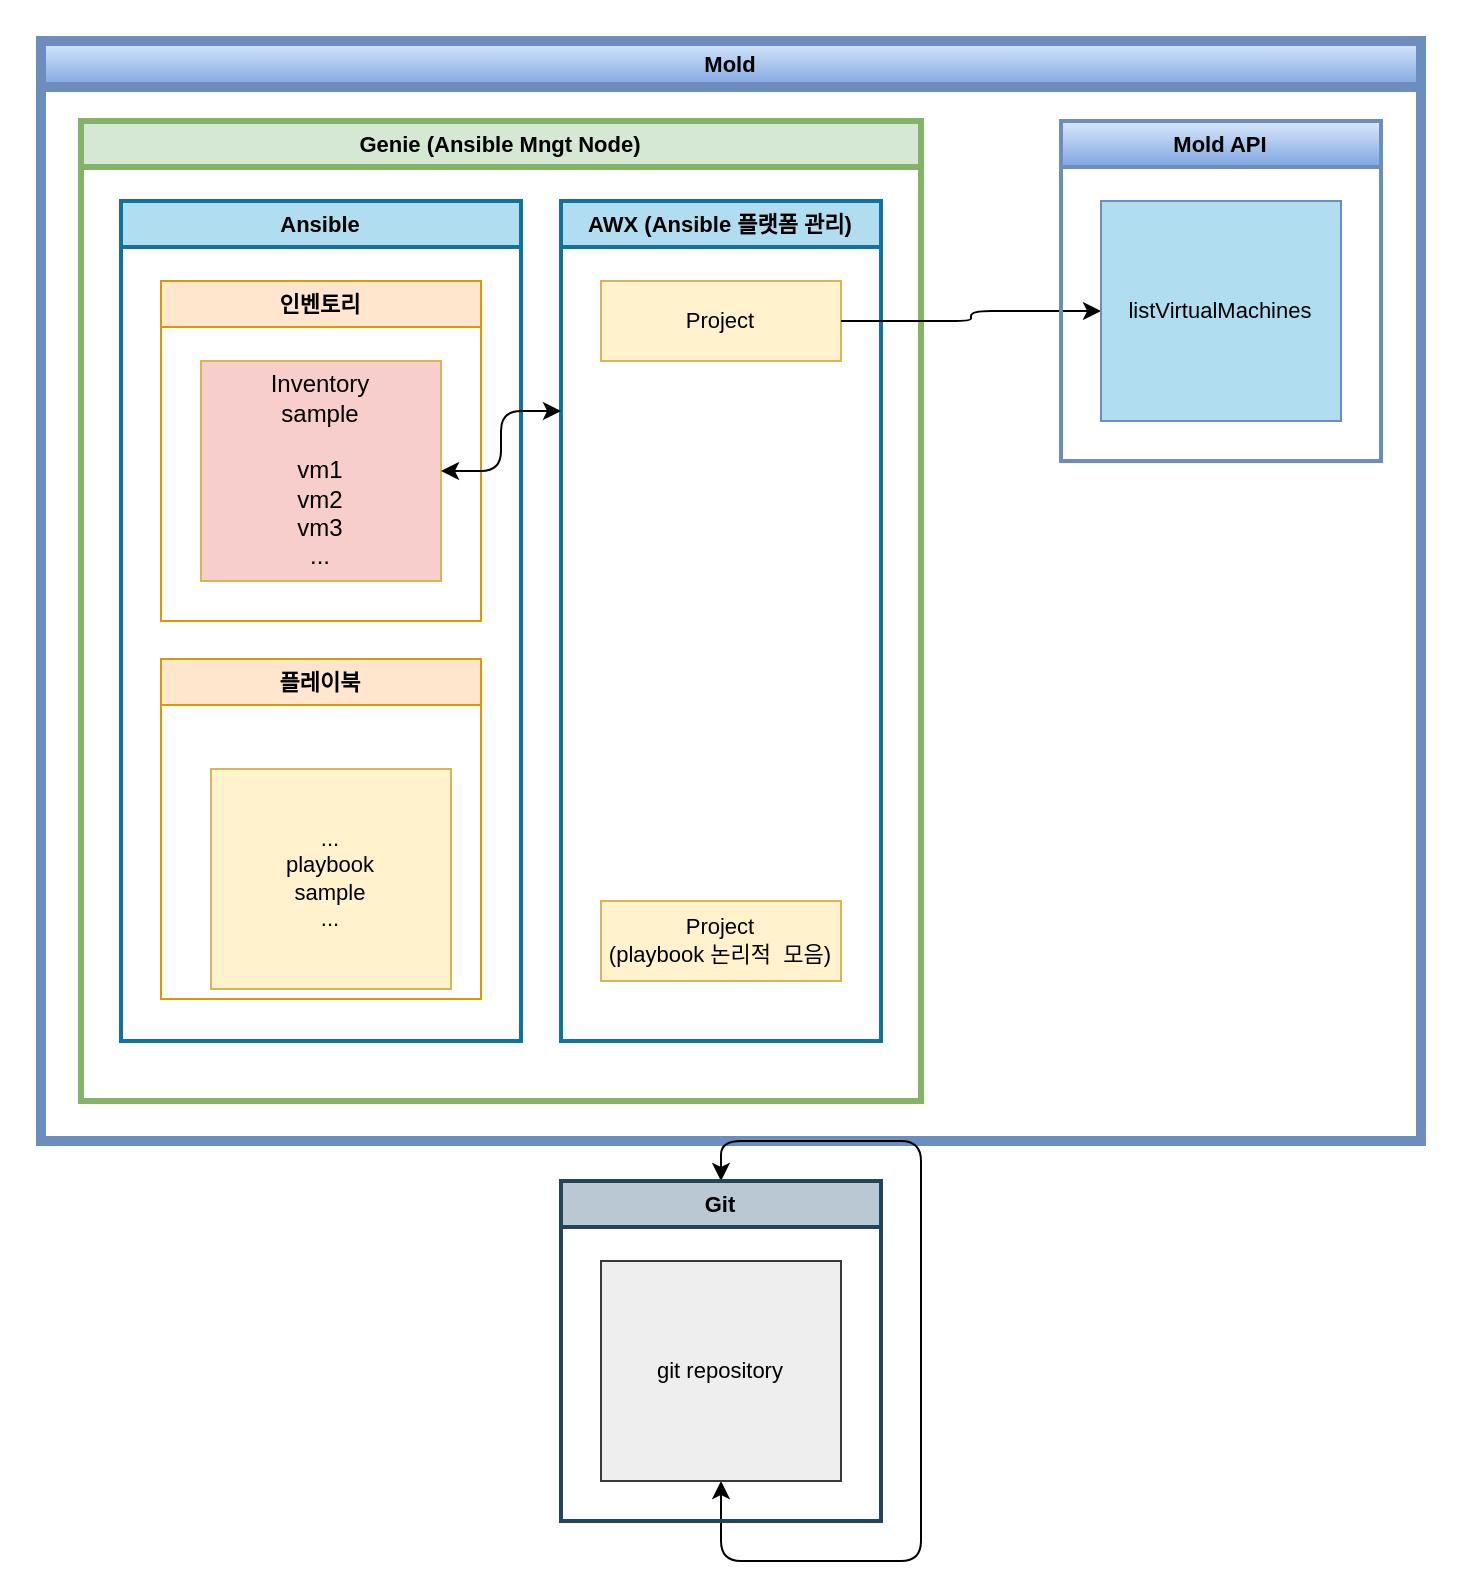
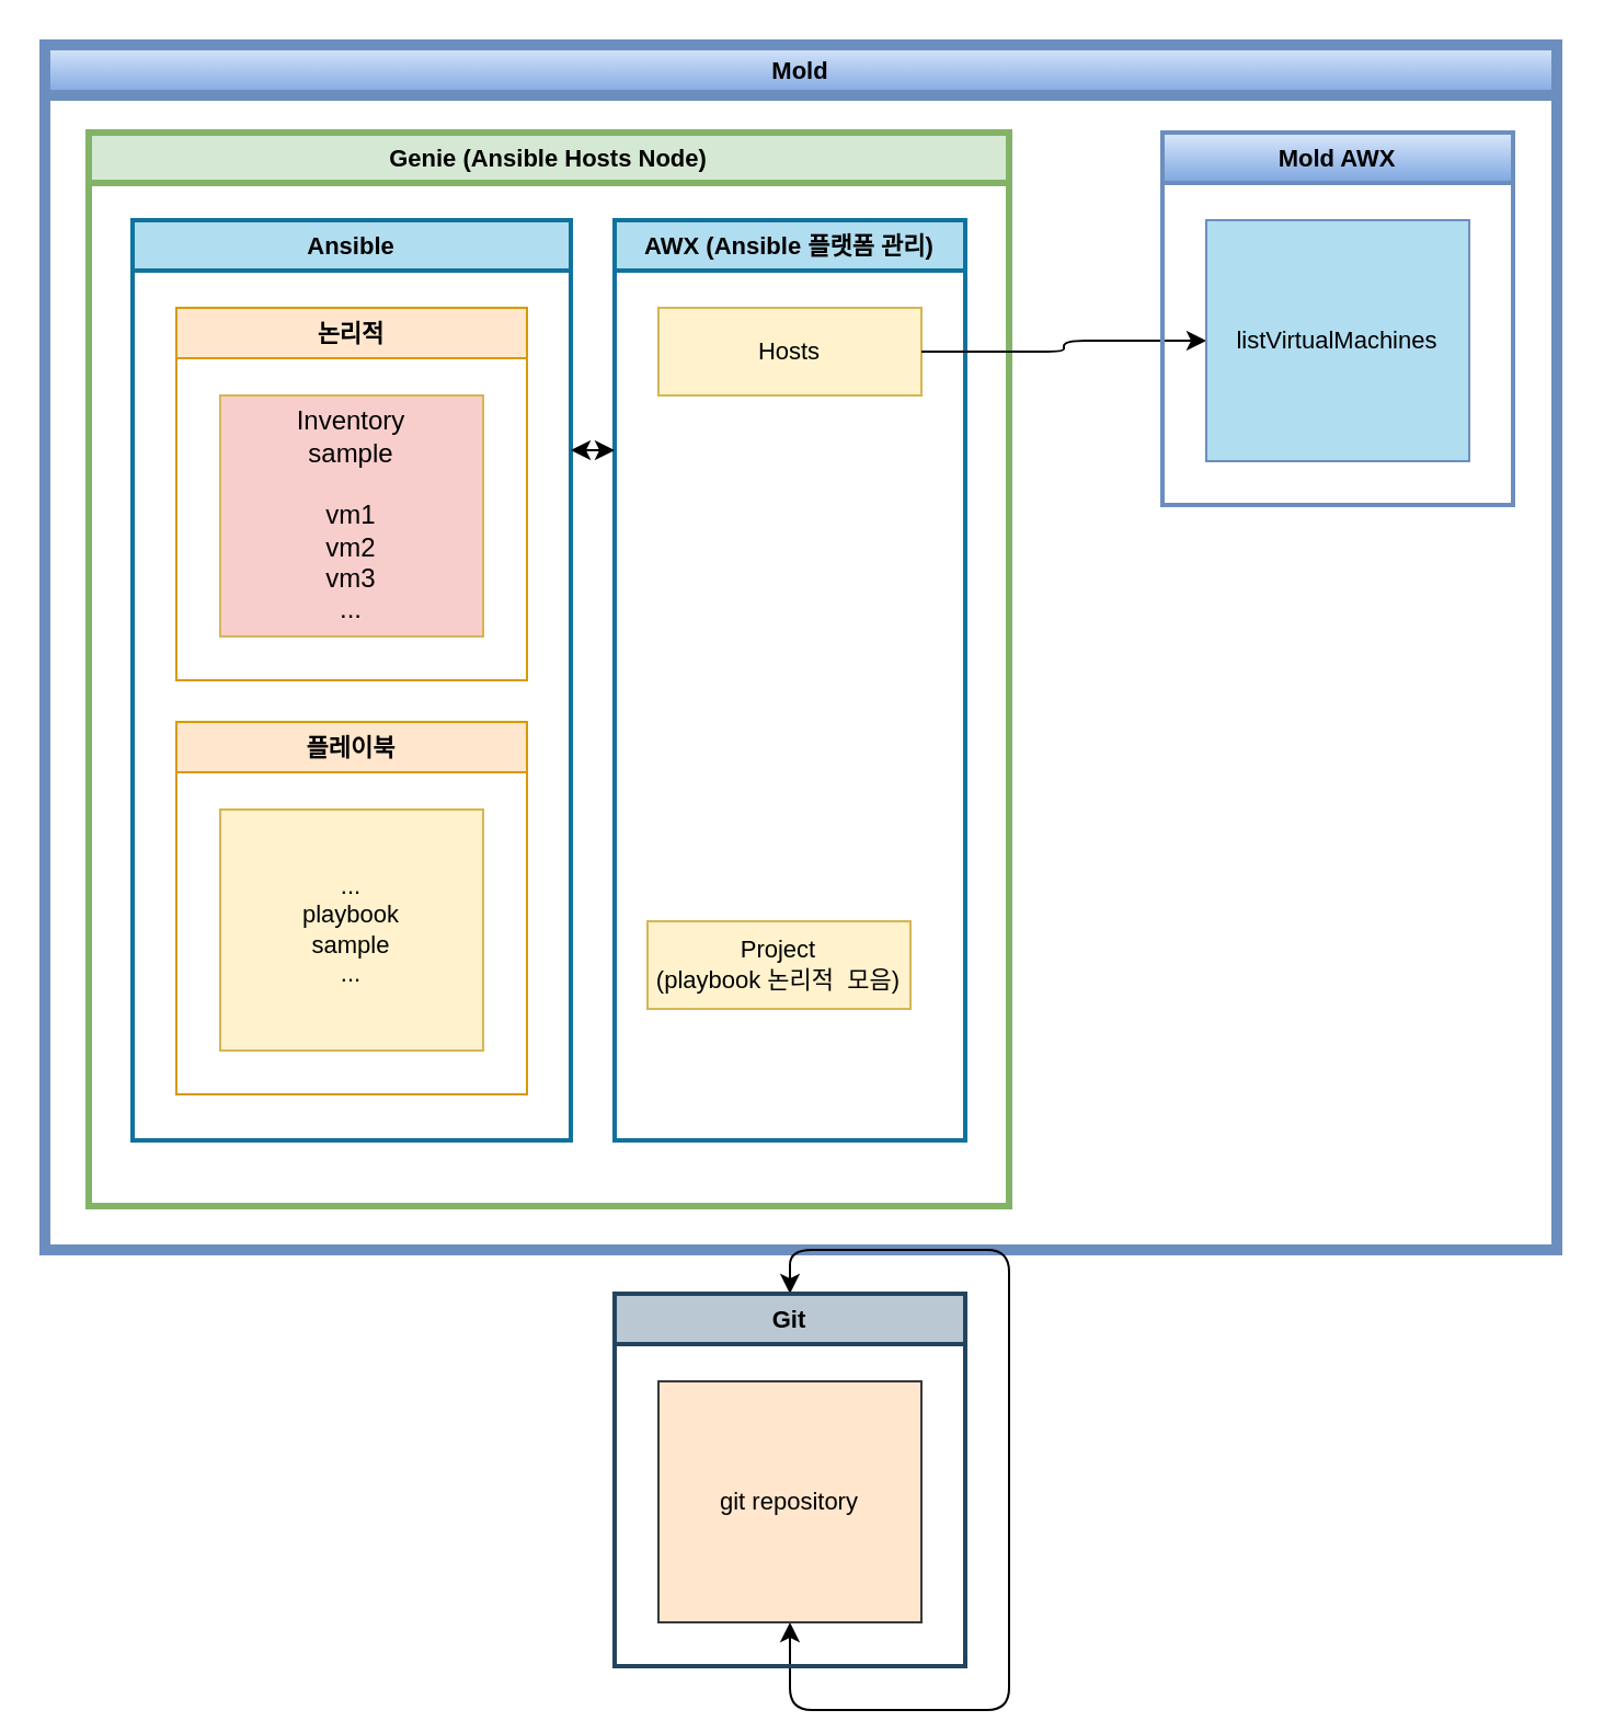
  <mxCell id="0" />
  <mxCell id="1" parent="0" />
  <mxCell id="2" value="Mold" style="swimlane;fontSize=11;fillColor=#dae8fc;strokeColor=#6c8ebf;gradientColor=#7ea6e0;strokeWidth=5;" vertex="1" parent="1"><mxGeometry x="20" y="20" width="690" height="550" as="geometry" /></mxCell>
- <mxCell id="3" value="Genie (Ansible Mngt Node)" style="swimlane;fontSize=11;fillColor=#d5e8d4;strokeColor=#82b366;strokeWidth=3;" vertex="1" parent="2"><mxGeometry x="20" y="40" width="420" height="490" as="geometry" /></mxCell>
+ <mxCell id="3" value="Genie (Ansible Hosts Node)" style="swimlane;fontSize=11;fillColor=#d5e8d4;strokeColor=#82b366;strokeWidth=3;" vertex="1" parent="2"><mxGeometry x="20" y="40" width="420" height="490" as="geometry" /></mxCell>
  <mxCell id="4" value="AWX (Ansible 플랫폼 관리)" style="swimlane;fontSize=11;fillColor=#b1ddf0;strokeColor=#10739e;strokeWidth=2;" vertex="1" parent="3"><mxGeometry x="240" y="40" width="160" height="420" as="geometry" /></mxCell>
- <mxCell id="5" value="&lt;div style=&quot;font-size: 11px&quot;&gt;Project&lt;/div&gt;" style="rounded=0;whiteSpace=wrap;html=1;fillColor=#fff2cc;strokeColor=#d6b656;" vertex="1" parent="4"><mxGeometry x="20" y="40" width="120" height="40" as="geometry" /></mxCell>
- <mxCell id="6" value="&lt;div style=&quot;font-size: 11px&quot;&gt;Project&lt;br&gt;(playbook 논리적&amp;nbsp; 모음)&lt;/div&gt;" style="rounded=0;whiteSpace=wrap;html=1;fillColor=#fff2cc;strokeColor=#d6b656;" vertex="1" parent="4"><mxGeometry x="20" y="350" width="120" height="40" as="geometry" /></mxCell>
+ <mxCell id="5" value="&lt;div style=&quot;font-size: 11px&quot;&gt;Hosts&lt;/div&gt;" style="rounded=0;whiteSpace=wrap;html=1;fillColor=#fff2cc;strokeColor=#d6b656;" vertex="1" parent="4"><mxGeometry x="20" y="40" width="120" height="40" as="geometry" /></mxCell>
+ <mxCell id="6" value="&lt;div style=&quot;font-size: 11px&quot;&gt;Project&lt;br&gt;(playbook 논리적&amp;nbsp; 모음)&lt;/div&gt;" style="rounded=0;whiteSpace=wrap;html=1;fillColor=#fff2cc;strokeColor=#d6b656;" vertex="1" parent="4"><mxGeometry x="15" y="320" width="120" height="40" as="geometry" /></mxCell>
  <mxCell id="7" value="Ansible" style="swimlane;fontSize=11;fillColor=#b1ddf0;strokeColor=#10739e;strokeWidth=2;" vertex="1" parent="3"><mxGeometry x="20" y="40" width="200" height="420" as="geometry" /></mxCell>
- <mxCell id="8" value="인벤토리" style="swimlane;fontSize=11;fillColor=#ffe6cc;strokeColor=#d79b00;" vertex="1" parent="7"><mxGeometry x="20" y="40" width="160" height="170" as="geometry" /></mxCell>
+ <mxCell id="8" value="논리적" style="swimlane;fontSize=11;fillColor=#ffe6cc;strokeColor=#d79b00;" vertex="1" parent="7"><mxGeometry x="20" y="40" width="160" height="170" as="geometry" /></mxCell>
  <mxCell id="9" value="Inventory&lt;br&gt;sample&lt;br&gt;&lt;br&gt;vm1&lt;br&gt;vm2&lt;br&gt;vm3&lt;br&gt;..." style="rounded=0;whiteSpace=wrap;html=1;fillColor=#f8cecc;strokeColor=#d6b656;" vertex="1" parent="8"><mxGeometry x="20" y="40" width="120" height="110" as="geometry" /></mxCell>
  <mxCell id="10" value="플레이북" style="swimlane;fontSize=11;fillColor=#ffe6cc;strokeColor=#d79b00;" vertex="1" parent="7"><mxGeometry x="20" y="229" width="160" height="170" as="geometry" /></mxCell>
- <mxCell id="11" value="&lt;div style=&quot;font-size: 11px&quot;&gt;...&lt;/div&gt;&lt;div style=&quot;font-size: 11px&quot;&gt;playbook&lt;/div&gt;&lt;div style=&quot;font-size: 11px&quot;&gt;sample&lt;/div&gt;&lt;div style=&quot;font-size: 11px&quot;&gt;...&lt;/div&gt;" style="rounded=0;whiteSpace=wrap;html=1;fillColor=#fff2cc;strokeColor=#d6b656;" vertex="1" parent="10"><mxGeometry x="25" y="55" width="120" height="110" as="geometry" /></mxCell>
- <mxCell id="12" style="edgeStyle=orthogonalEdgeStyle;rounded=1;orthogonalLoop=1;jettySize=auto;html=1;exitX=0;exitY=0.25;exitDx=0;exitDy=0;fontSize=11;startArrow=classic;startFill=1;" edge="1" parent="3" source="4" target="9"><mxGeometry relative="1" as="geometry"><mxPoint x="375" y="210" as="sourcePoint" /><mxPoint x="285" y="270" as="targetPoint" /></mxGeometry></mxCell>
+ <mxCell id="11" value="&lt;div style=&quot;font-size: 11px&quot;&gt;...&lt;/div&gt;&lt;div style=&quot;font-size: 11px&quot;&gt;playbook&lt;/div&gt;&lt;div style=&quot;font-size: 11px&quot;&gt;sample&lt;/div&gt;&lt;div style=&quot;font-size: 11px&quot;&gt;...&lt;/div&gt;" style="rounded=0;whiteSpace=wrap;html=1;fillColor=#fff2cc;strokeColor=#d6b656;" vertex="1" parent="10"><mxGeometry x="20" y="40" width="120" height="110" as="geometry" /></mxCell>
+ <mxCell id="12" style="edgeStyle=orthogonalEdgeStyle;rounded=1;orthogonalLoop=1;jettySize=auto;html=1;exitX=0;exitY=0.25;exitDx=0;exitDy=0;entryX=1;entryY=0.25;entryDx=0;entryDy=0;fontSize=11;startArrow=classic;startFill=1;" edge="1" parent="3" source="4" target="7"><mxGeometry relative="1" as="geometry"><mxPoint x="375" y="210" as="sourcePoint" /><mxPoint x="285" y="270" as="targetPoint" /></mxGeometry></mxCell>
  <mxCell id="13" style="edgeStyle=orthogonalEdgeStyle;rounded=1;orthogonalLoop=1;jettySize=auto;html=1;entryX=1;entryY=0.5;entryDx=0;entryDy=0;fontSize=11;startArrow=classic;startFill=1;exitX=0;exitY=0.5;exitDx=0;exitDy=0;endArrow=none;" edge="1" parent="2" source="15" target="5"><mxGeometry relative="1" as="geometry"><mxPoint x="510" y="140" as="sourcePoint" /></mxGeometry></mxCell>
- <mxCell id="14" value="Mold API" style="swimlane;fontSize=11;fillColor=#dae8fc;strokeColor=#6c8ebf;gradientColor=#7ea6e0;strokeWidth=2;" vertex="1" parent="2"><mxGeometry x="510" y="40" width="160" height="170" as="geometry" /></mxCell>
+ <mxCell id="14" value="Mold AWX" style="swimlane;fontSize=11;fillColor=#dae8fc;strokeColor=#6c8ebf;gradientColor=#7ea6e0;strokeWidth=2;" vertex="1" parent="2"><mxGeometry x="510" y="40" width="160" height="170" as="geometry" /></mxCell>
  <mxCell id="15" value="&lt;div&gt;&lt;span style=&quot;font-size: 11px&quot;&gt;listVirtualMachines&lt;/span&gt;&lt;br&gt;&lt;/div&gt;" style="rounded=0;whiteSpace=wrap;html=1;fillColor=#b1ddf0;strokeColor=#6c8ebf;" vertex="1" parent="14"><mxGeometry x="20" y="40" width="120" height="110" as="geometry" /></mxCell>
  <mxCell id="16" style="edgeStyle=orthogonalEdgeStyle;rounded=1;orthogonalLoop=1;jettySize=auto;html=1;exitX=0.5;exitY=0;exitDx=0;exitDy=0;fontSize=11;startArrow=classic;startFill=1;" edge="1" parent="1" source="17" target="18"><mxGeometry relative="1" as="geometry"><mxPoint x="360" y="400" as="targetPoint" /></mxGeometry></mxCell>
  <mxCell id="17" value="Git" style="swimlane;fontSize=11;fillColor=#bac8d3;strokeColor=#23445d;strokeWidth=2;" vertex="1" parent="1"><mxGeometry x="280" y="590" width="160" height="170" as="geometry" /></mxCell>
- <mxCell id="18" value="&lt;div style=&quot;font-size: 11px&quot;&gt;git repository&lt;/div&gt;" style="rounded=0;whiteSpace=wrap;html=1;fillColor=#eeeeee;strokeColor=#36393d;" vertex="1" parent="17"><mxGeometry x="20" y="40" width="120" height="110" as="geometry" /></mxCell>
+ <mxCell id="18" value="&lt;div style=&quot;font-size: 11px&quot;&gt;git repository&lt;/div&gt;" style="rounded=0;whiteSpace=wrap;html=1;fillColor=#ffe6cc;strokeColor=#36393d;" vertex="1" parent="17"><mxGeometry x="20" y="40" width="120" height="110" as="geometry" /></mxCell>
